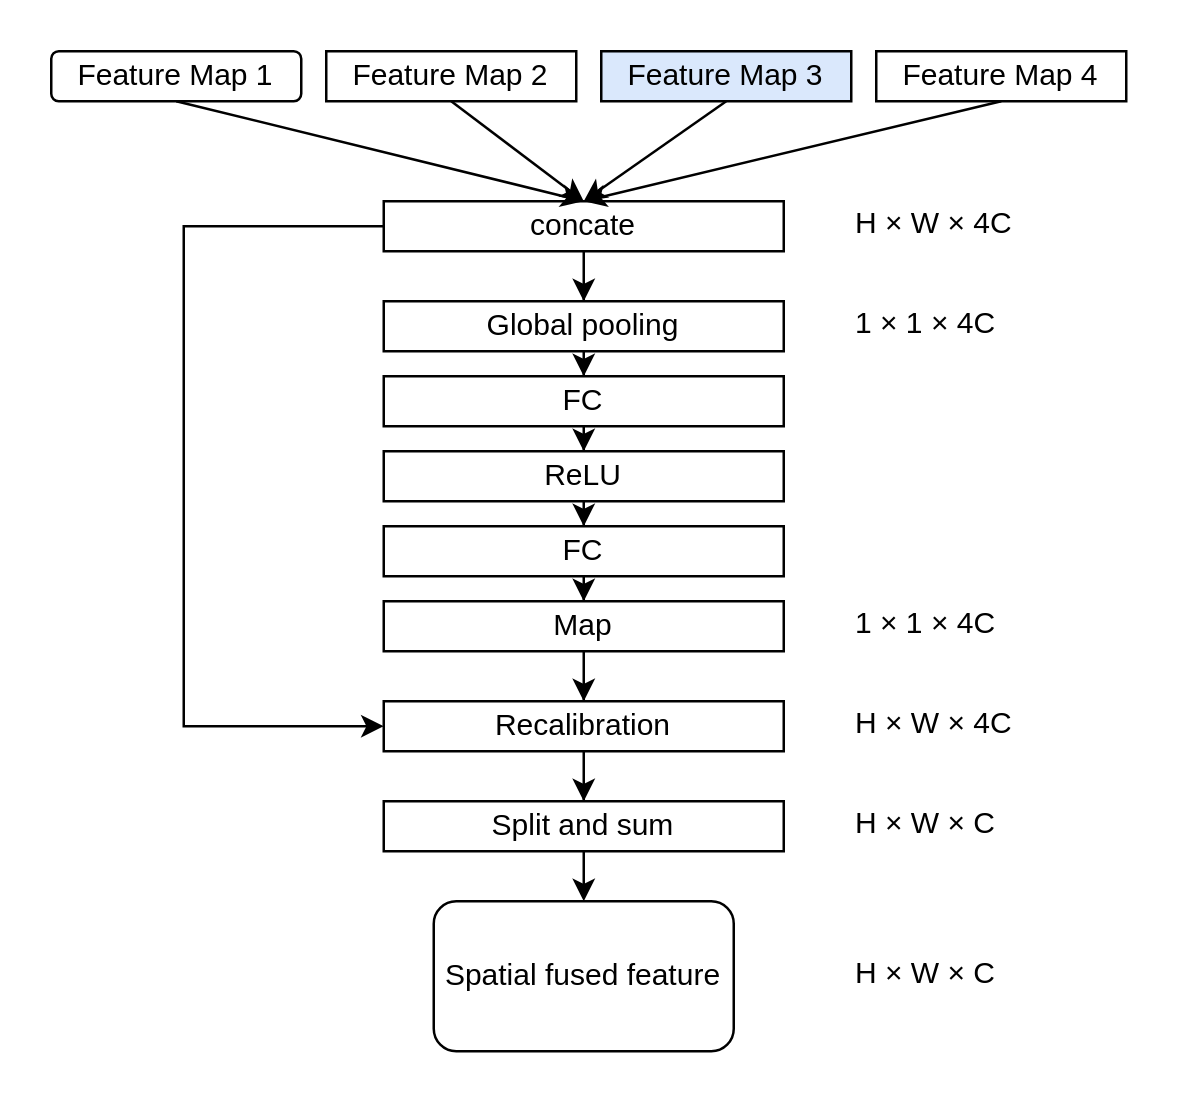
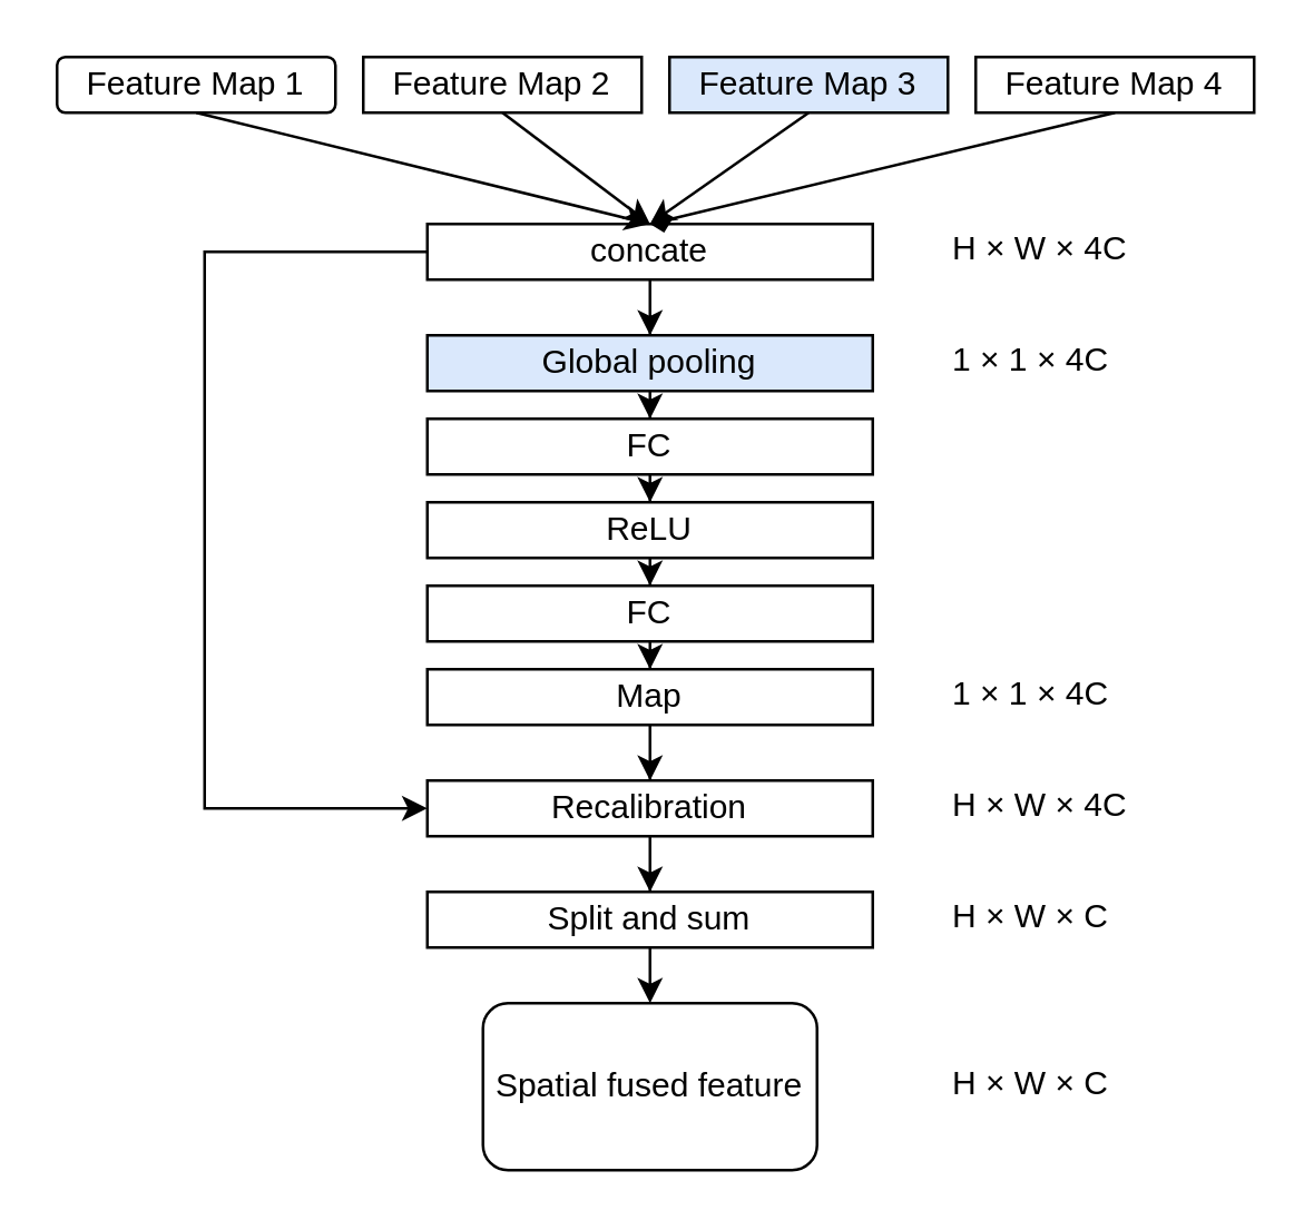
  <mxCell id="0" />
  <mxCell id="1" parent="0" />
  <mxCell id="2" value="Feature Map 1" style="whiteSpace=wrap;html=1;rounded=1;" parent="1" vertex="1"><mxGeometry x="20" y="20" width="100" height="20" as="geometry" /></mxCell>
  <mxCell id="3" value="Feature Map 2" style="rounded=0;whiteSpace=wrap;html=1;" parent="1" vertex="1"><mxGeometry x="130" y="20" width="100" height="20" as="geometry" /></mxCell>
  <mxCell id="4" value="Feature Map 3" style="rounded=0;whiteSpace=wrap;html=1;fillColor=#dae8fc;" parent="1" vertex="1"><mxGeometry x="240" y="20" width="100" height="20" as="geometry" /></mxCell>
  <mxCell id="5" value="Feature Map 4" style="rounded=0;whiteSpace=wrap;html=1;" parent="1" vertex="1"><mxGeometry x="350" y="20" width="100" height="20" as="geometry" /></mxCell>
  <mxCell id="6" value="" style="edgeStyle=orthogonalEdgeStyle;rounded=0;orthogonalLoop=1;jettySize=auto;html=1;endArrow=classic;endFill=1;strokeColor=#000000;" parent="1" source="8" target="10" edge="1"><mxGeometry relative="1" as="geometry" /></mxCell>
  <mxCell id="7" value="" style="edgeStyle=orthogonalEdgeStyle;rounded=0;orthogonalLoop=1;jettySize=auto;html=1;endArrow=classic;endFill=1;strokeColor=#000000;entryX=0;entryY=0.5;entryDx=0;entryDy=0;" parent="1" source="8" target="20" edge="1"><mxGeometry relative="1" as="geometry"><mxPoint x="73" y="380" as="targetPoint" /><Array as="points"><mxPoint x="73" y="90" /><mxPoint x="73" y="290" /></Array></mxGeometry></mxCell>
  <mxCell id="8" value="concate" style="rounded=0;whiteSpace=wrap;html=1;" parent="1" vertex="1"><mxGeometry x="153" y="80" width="160" height="20" as="geometry" /></mxCell>
  <mxCell id="9" value="" style="edgeStyle=orthogonalEdgeStyle;rounded=0;orthogonalLoop=1;jettySize=auto;html=1;endArrow=classic;endFill=1;strokeColor=#000000;" parent="1" source="10" target="12" edge="1"><mxGeometry relative="1" as="geometry" /></mxCell>
- <mxCell id="10" value="Global pooling" style="rounded=0;whiteSpace=wrap;html=1;" parent="1" vertex="1"><mxGeometry x="153" y="120" width="160" height="20" as="geometry" /></mxCell>
+ <mxCell id="10" value="Global pooling" style="rounded=0;whiteSpace=wrap;html=1;fillColor=#dae8fc;" parent="1" vertex="1"><mxGeometry x="153" y="120" width="160" height="20" as="geometry" /></mxCell>
  <mxCell id="11" value="" style="edgeStyle=orthogonalEdgeStyle;rounded=0;orthogonalLoop=1;jettySize=auto;html=1;endArrow=classic;endFill=1;strokeColor=#000000;" parent="1" source="12" target="14" edge="1"><mxGeometry relative="1" as="geometry" /></mxCell>
  <mxCell id="12" value="FC" style="rounded=0;whiteSpace=wrap;html=1;" parent="1" vertex="1"><mxGeometry x="153" y="150" width="160" height="20" as="geometry" /></mxCell>
  <mxCell id="13" value="" style="edgeStyle=orthogonalEdgeStyle;rounded=0;orthogonalLoop=1;jettySize=auto;html=1;endArrow=classic;endFill=1;strokeColor=#000000;" parent="1" source="14" target="16" edge="1"><mxGeometry relative="1" as="geometry" /></mxCell>
  <mxCell id="14" value="ReLU" style="rounded=0;whiteSpace=wrap;html=1;" parent="1" vertex="1"><mxGeometry x="153" y="180" width="160" height="20" as="geometry" /></mxCell>
  <mxCell id="15" value="" style="edgeStyle=orthogonalEdgeStyle;rounded=0;orthogonalLoop=1;jettySize=auto;html=1;endArrow=classic;endFill=1;strokeColor=#000000;" parent="1" source="16" target="18" edge="1"><mxGeometry relative="1" as="geometry" /></mxCell>
  <mxCell id="16" value="FC" style="rounded=0;whiteSpace=wrap;html=1;" parent="1" vertex="1"><mxGeometry x="153" y="210" width="160" height="20" as="geometry" /></mxCell>
  <mxCell id="17" value="" style="edgeStyle=orthogonalEdgeStyle;rounded=0;orthogonalLoop=1;jettySize=auto;html=1;endArrow=classic;endFill=1;strokeColor=#000000;" parent="1" source="18" target="20" edge="1"><mxGeometry relative="1" as="geometry" /></mxCell>
  <mxCell id="18" value="Map" style="rounded=0;whiteSpace=wrap;html=1;" parent="1" vertex="1"><mxGeometry x="153" y="240" width="160" height="20" as="geometry" /></mxCell>
  <mxCell id="19" value="" style="edgeStyle=orthogonalEdgeStyle;rounded=0;orthogonalLoop=1;jettySize=auto;html=1;endArrow=classic;endFill=1;strokeColor=#000000;" parent="1" source="20" target="22" edge="1"><mxGeometry relative="1" as="geometry" /></mxCell>
  <mxCell id="20" value="Recalibration" style="rounded=0;whiteSpace=wrap;html=1;" parent="1" vertex="1"><mxGeometry x="153" y="280" width="160" height="20" as="geometry" /></mxCell>
  <mxCell id="21" value="" style="edgeStyle=orthogonalEdgeStyle;rounded=0;orthogonalLoop=1;jettySize=auto;html=1;endArrow=classic;endFill=1;strokeColor=#000000;" parent="1" source="22" edge="1"><mxGeometry relative="1" as="geometry"><mxPoint x="233" y="360" as="targetPoint" /></mxGeometry></mxCell>
  <mxCell id="22" value="Split and sum" style="rounded=0;whiteSpace=wrap;html=1;" parent="1" vertex="1"><mxGeometry x="153" y="320" width="160" height="20" as="geometry" /></mxCell>
  <mxCell id="23" value="" style="edgeStyle=orthogonalEdgeStyle;rounded=0;orthogonalLoop=1;jettySize=auto;html=1;endArrow=classic;endFill=1;strokeColor=#6C8EBF;" parent="1" edge="1"><mxGeometry relative="1" as="geometry"><mxPoint x="220" y="200" as="sourcePoint" /></mxGeometry></mxCell>
  <mxCell id="24" value="" style="edgeStyle=orthogonalEdgeStyle;rounded=0;orthogonalLoop=1;jettySize=auto;html=1;endArrow=classic;endFill=1;strokeColor=#6C8EBF;" parent="1" edge="1"><mxGeometry relative="1" as="geometry"><mxPoint x="220" y="300" as="sourcePoint" /></mxGeometry></mxCell>
  <mxCell id="25" value="" style="endArrow=classic;html=1;strokeColor=#000000;exitX=0.5;exitY=1;exitDx=0;exitDy=0;endFill=1;entryX=0.5;entryY=0;entryDx=0;entryDy=0;" parent="1" source="2" target="8" edge="1"><mxGeometry width="50" height="50" relative="1" as="geometry"><mxPoint x="20" y="170" as="sourcePoint" /><mxPoint x="60" y="140" as="targetPoint" /></mxGeometry></mxCell>
  <mxCell id="26" value="" style="endArrow=classic;html=1;strokeColor=#000000;exitX=0.5;exitY=1;exitDx=0;exitDy=0;endFill=1;entryX=0.5;entryY=0;entryDx=0;entryDy=0;" parent="1" source="3" target="8" edge="1"><mxGeometry width="50" height="50" relative="1" as="geometry"><mxPoint x="20" y="240" as="sourcePoint" /><mxPoint x="80" y="170" as="targetPoint" /></mxGeometry></mxCell>
  <mxCell id="27" value="" style="endArrow=classic;html=1;strokeColor=#000000;endFill=1;exitX=0.5;exitY=1;exitDx=0;exitDy=0;entryX=0.5;entryY=0;entryDx=0;entryDy=0;" parent="1" source="4" target="8" edge="1"><mxGeometry width="50" height="50" relative="1" as="geometry"><mxPoint x="220" y="80" as="sourcePoint" /><mxPoint x="310" y="190" as="targetPoint" /></mxGeometry></mxCell>
- <mxCell id="28" value="" style="endArrow=classic;html=1;strokeColor=#000000;endFill=1;exitX=0.5;exitY=1;exitDx=0;exitDy=0;entryX=0.5;entryY=0;entryDx=0;entryDy=0;" parent="1" source="5" target="8" edge="1"><mxGeometry width="50" height="50" relative="1" as="geometry"><mxPoint x="220" y="80" as="sourcePoint" /><mxPoint x="380" y="160" as="targetPoint" /></mxGeometry></mxCell>
+ <mxCell id="28" value="" style="endArrow=diamond;html=1;strokeColor=#000000;endFill=1;exitX=0.5;exitY=1;exitDx=0;exitDy=0;entryX=0.5;entryY=0;entryDx=0;entryDy=0;" parent="1" source="5" target="8" edge="1"><mxGeometry width="50" height="50" relative="1" as="geometry"><mxPoint x="220" y="80" as="sourcePoint" /><mxPoint x="380" y="160" as="targetPoint" /></mxGeometry></mxCell>
  <mxCell id="29" value="Spatial fused feature" style="rounded=1;whiteSpace=wrap;html=1;" parent="1" vertex="1"><mxGeometry x="173" y="360" width="120" height="60" as="geometry" /></mxCell>
  <mxCell id="30" value="H&amp;nbsp;× W × 4C" style="text;html=1;" vertex="1" parent="1"><mxGeometry x="340" y="75" width="110" height="30" as="geometry" /></mxCell>
  <mxCell id="31" value="1&amp;nbsp;× 1 × 4C" style="text;html=1;" vertex="1" parent="1"><mxGeometry x="340" y="115" width="110" height="30" as="geometry" /></mxCell>
  <mxCell id="32" value="1&amp;nbsp;× 1 × 4C" style="text;html=1;" vertex="1" parent="1"><mxGeometry x="340" y="235" width="110" height="30" as="geometry" /></mxCell>
  <mxCell id="33" value="H&amp;nbsp;× W × 4C" style="text;html=1;" vertex="1" parent="1"><mxGeometry x="340" y="275" width="110" height="30" as="geometry" /></mxCell>
  <mxCell id="34" value="H&amp;nbsp;× W × C" style="text;html=1;" vertex="1" parent="1"><mxGeometry x="340" y="315" width="110" height="30" as="geometry" /></mxCell>
  <mxCell id="35" value="H&amp;nbsp;× W × C" style="text;html=1;" vertex="1" parent="1"><mxGeometry x="340" y="375" width="110" height="30" as="geometry" /></mxCell>
